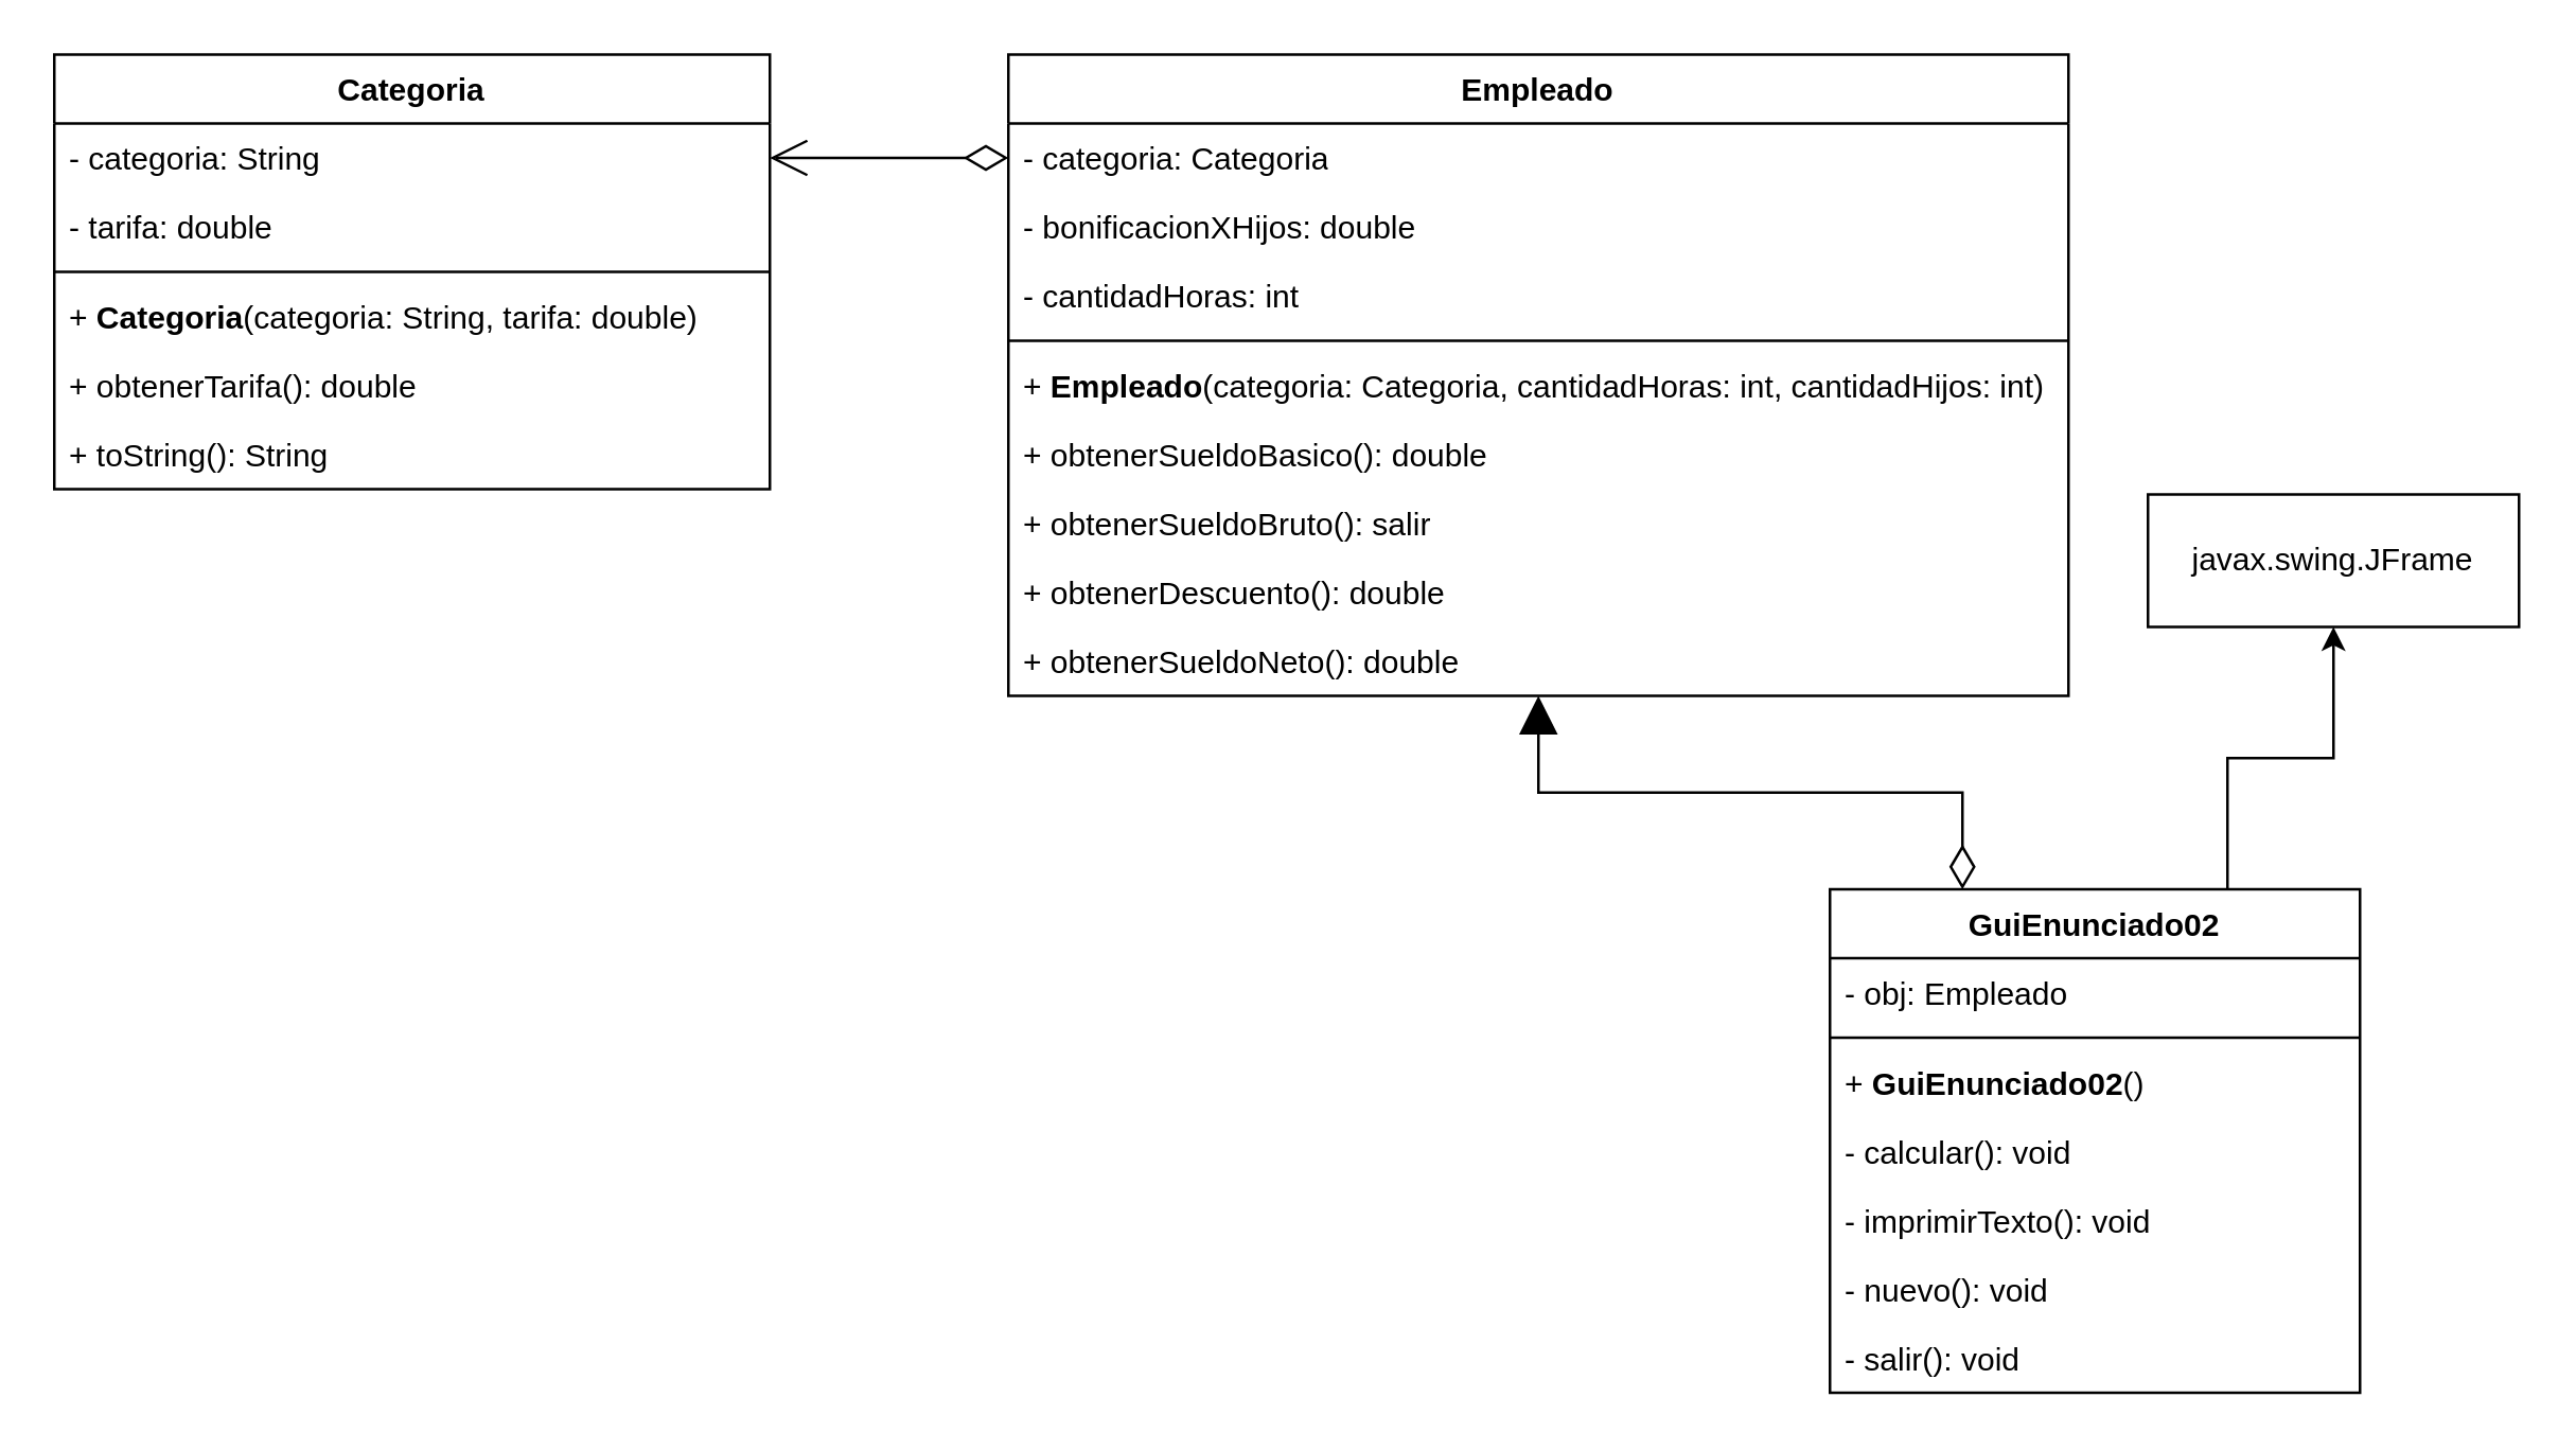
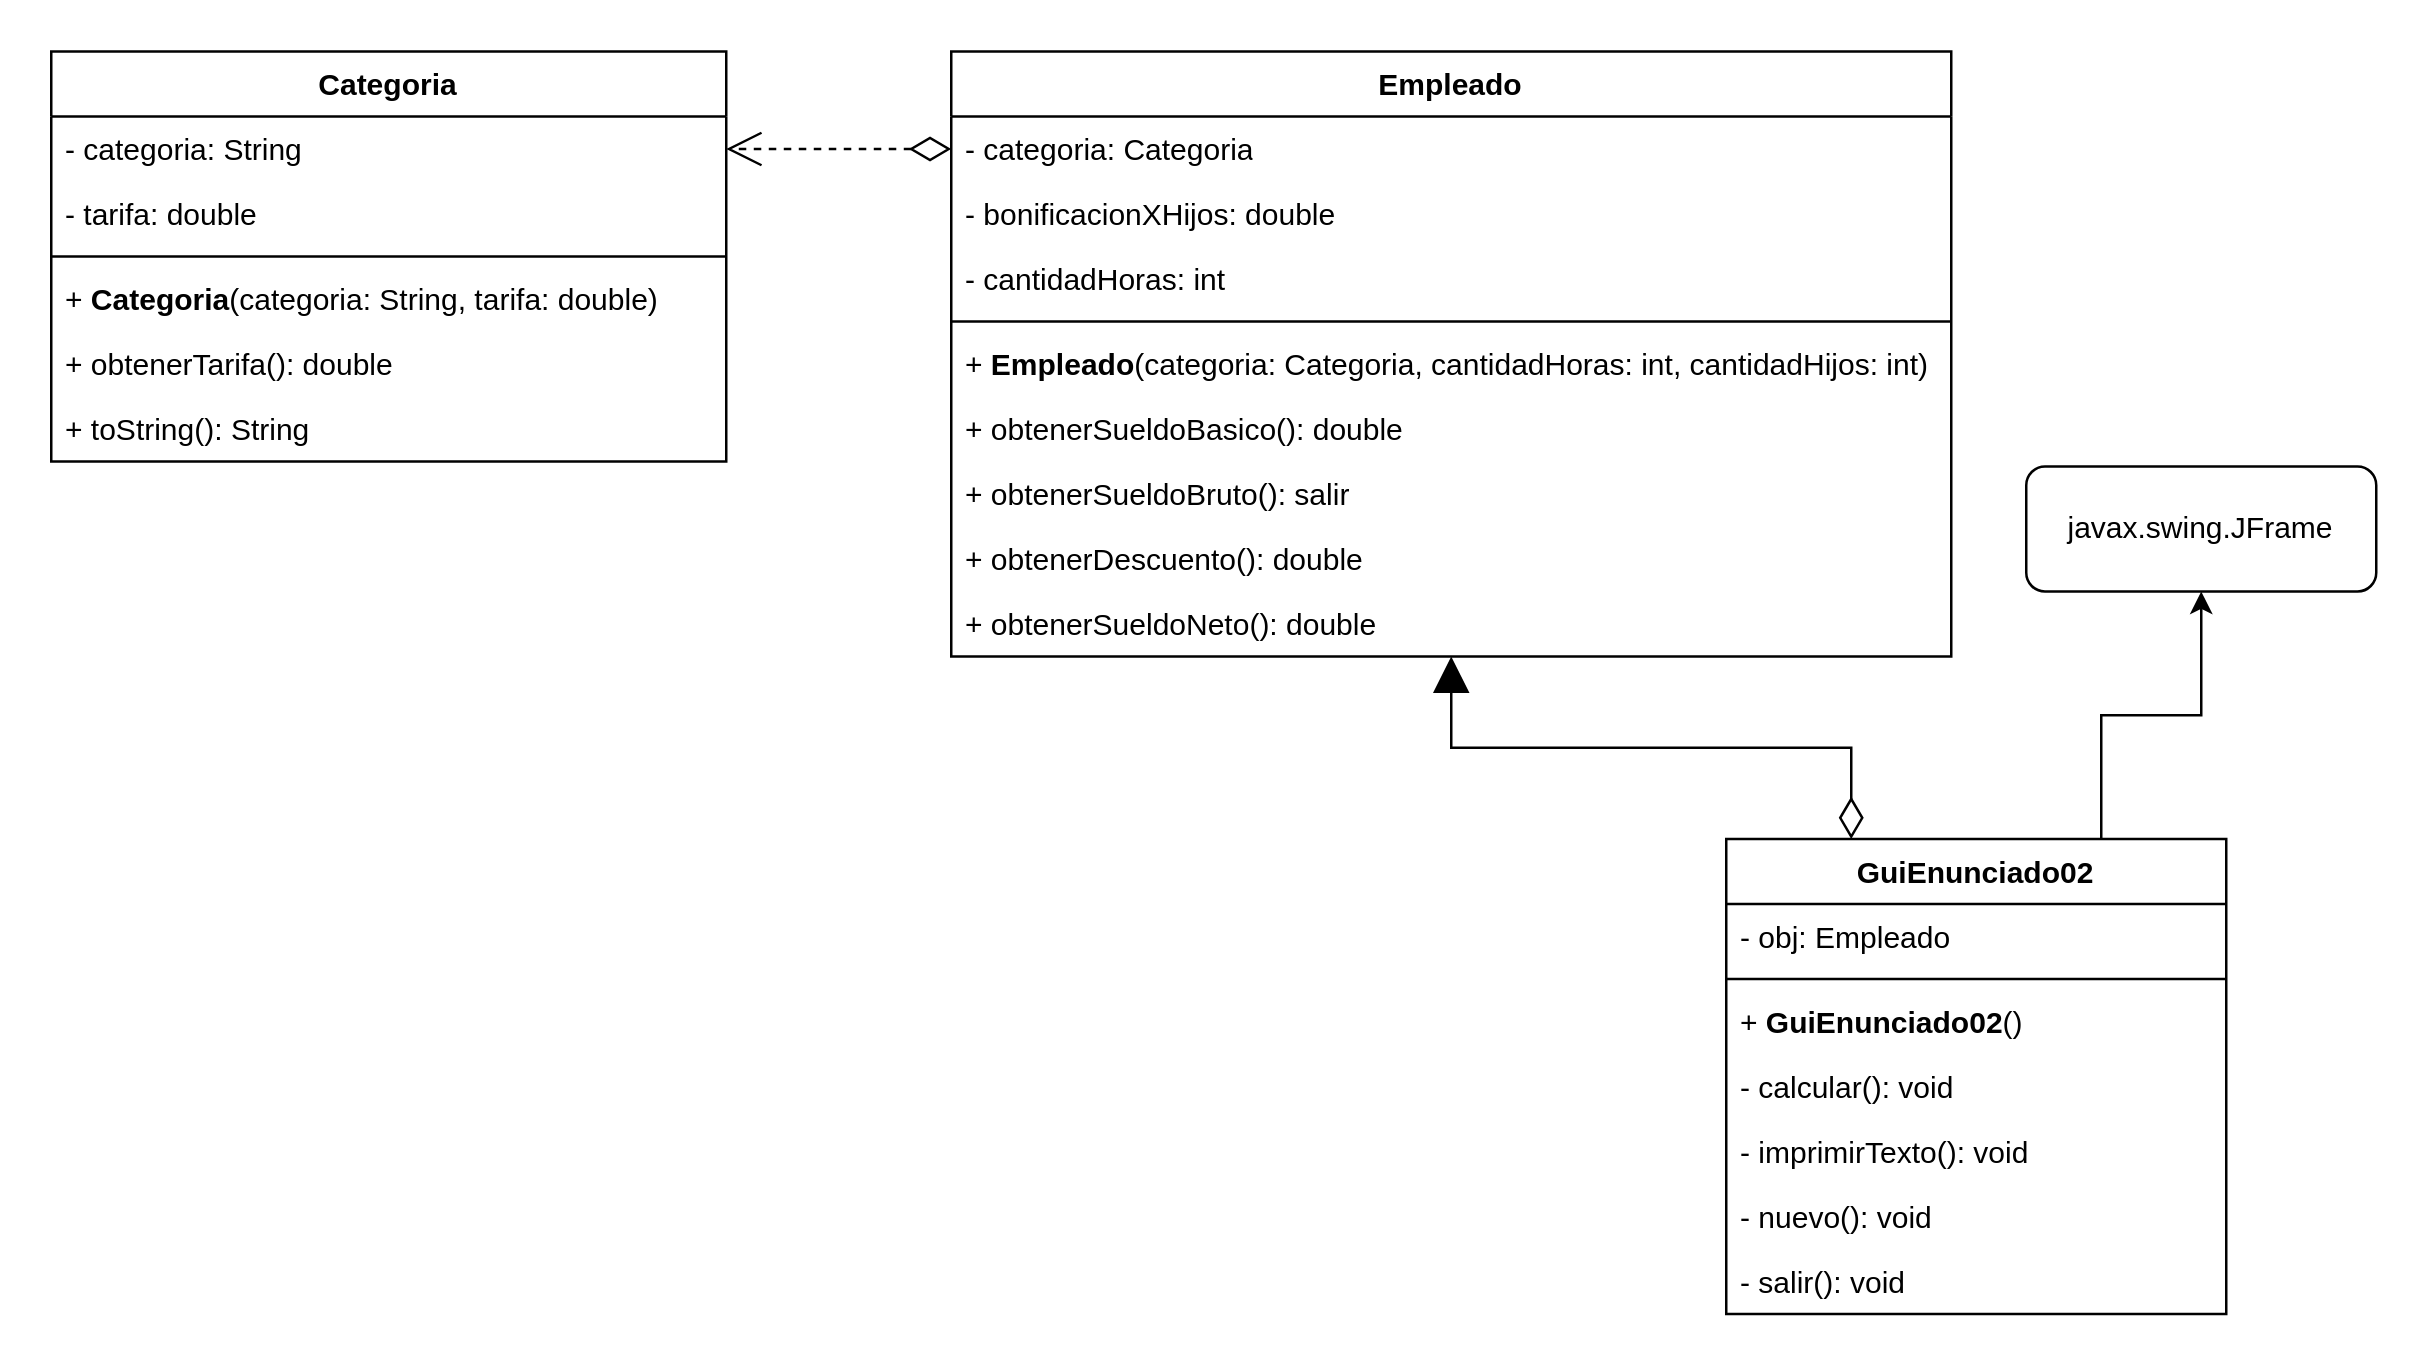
  <mxCell id="0" />
  <mxCell id="1" parent="0" />
  <mxCell id="2" value="Empleado" style="swimlane;fontStyle=1;align=center;verticalAlign=top;childLayout=stackLayout;horizontal=1;startSize=26;horizontalStack=0;resizeParent=1;resizeParentMax=0;resizeLast=0;collapsible=1;marginBottom=0;whiteSpace=wrap;html=1;" parent="1" vertex="1"><mxGeometry x="380" y="20" width="400" height="242" as="geometry" /></mxCell>
  <mxCell id="3" value="- categoria: Categoria" style="text;strokeColor=none;fillColor=none;align=left;verticalAlign=top;spacingLeft=4;spacingRight=4;overflow=hidden;rotatable=0;points=[[0,0.5],[1,0.5]];portConstraint=eastwest;whiteSpace=wrap;html=1;" parent="2" vertex="1"><mxGeometry y="26" width="400" height="26" as="geometry" /></mxCell>
  <mxCell id="4" value="- bonificacionXHijos: double" style="text;strokeColor=none;fillColor=none;align=left;verticalAlign=top;spacingLeft=4;spacingRight=4;overflow=hidden;rotatable=0;points=[[0,0.5],[1,0.5]];portConstraint=eastwest;whiteSpace=wrap;html=1;" parent="2" vertex="1"><mxGeometry y="52" width="400" height="26" as="geometry" /></mxCell>
  <mxCell id="5" value="- cantidadHoras: int" style="text;strokeColor=none;fillColor=none;align=left;verticalAlign=top;spacingLeft=4;spacingRight=4;overflow=hidden;rotatable=0;points=[[0,0.5],[1,0.5]];portConstraint=eastwest;whiteSpace=wrap;html=1;" vertex="1" parent="2"><mxGeometry y="78" width="400" height="26" as="geometry" /></mxCell>
  <mxCell id="6" value="" style="line;strokeWidth=1;fillColor=none;align=left;verticalAlign=middle;spacingTop=-1;spacingLeft=3;spacingRight=3;rotatable=0;labelPosition=right;points=[];portConstraint=eastwest;strokeColor=inherit;" parent="2" vertex="1"><mxGeometry y="104" width="400" height="8" as="geometry" /></mxCell>
  <mxCell id="7" value="+&amp;nbsp;&lt;span style=&quot;font-weight: 700; text-align: center;&quot;&gt;Empleado&lt;/span&gt;(categoria: Categoria, cantidadHoras: int, cantidadHijos: int)" style="text;strokeColor=none;fillColor=none;align=left;verticalAlign=top;spacingLeft=4;spacingRight=4;overflow=hidden;rotatable=0;points=[[0,0.5],[1,0.5]];portConstraint=eastwest;whiteSpace=wrap;html=1;" parent="2" vertex="1"><mxGeometry y="112" width="400" height="26" as="geometry" /></mxCell>
  <mxCell id="8" value="+&amp;nbsp;obtenerSueldoBasico(): double" style="text;strokeColor=none;fillColor=none;align=left;verticalAlign=top;spacingLeft=4;spacingRight=4;overflow=hidden;rotatable=0;points=[[0,0.5],[1,0.5]];portConstraint=eastwest;whiteSpace=wrap;html=1;" parent="2" vertex="1"><mxGeometry y="138" width="400" height="26" as="geometry" /></mxCell>
  <mxCell id="9" value="+&amp;nbsp;obtenerSueldoBruto(): salir" style="text;strokeColor=none;fillColor=none;align=left;verticalAlign=top;spacingLeft=4;spacingRight=4;overflow=hidden;rotatable=0;points=[[0,0.5],[1,0.5]];portConstraint=eastwest;whiteSpace=wrap;html=1;" parent="2" vertex="1"><mxGeometry y="164" width="400" height="26" as="geometry" /></mxCell>
  <mxCell id="10" value="+&amp;nbsp;obtenerDescuento(): double" style="text;strokeColor=none;fillColor=none;align=left;verticalAlign=top;spacingLeft=4;spacingRight=4;overflow=hidden;rotatable=0;points=[[0,0.5],[1,0.5]];portConstraint=eastwest;whiteSpace=wrap;html=1;" parent="2" vertex="1"><mxGeometry y="190" width="400" height="26" as="geometry" /></mxCell>
  <mxCell id="11" value="+&amp;nbsp;obtenerSueldoNeto(): double" style="text;strokeColor=none;fillColor=none;align=left;verticalAlign=top;spacingLeft=4;spacingRight=4;overflow=hidden;rotatable=0;points=[[0,0.5],[1,0.5]];portConstraint=eastwest;whiteSpace=wrap;html=1;" vertex="1" parent="2"><mxGeometry y="216" width="400" height="26" as="geometry" /></mxCell>
  <mxCell id="12" style="edgeStyle=orthogonalEdgeStyle;rounded=0;orthogonalLoop=1;jettySize=auto;html=1;entryX=0.5;entryY=1;entryDx=0;entryDy=0;exitX=0.75;exitY=0;exitDx=0;exitDy=0;" parent="1" source="13" target="21" edge="1"><mxGeometry relative="1" as="geometry" /></mxCell>
  <mxCell id="13" value="GuiEnunciado02" style="swimlane;fontStyle=1;align=center;verticalAlign=top;childLayout=stackLayout;horizontal=1;startSize=26;horizontalStack=0;resizeParent=1;resizeParentMax=0;resizeLast=0;collapsible=1;marginBottom=0;whiteSpace=wrap;html=1;" parent="1" vertex="1"><mxGeometry x="690" y="335" width="200" height="190" as="geometry" /></mxCell>
  <mxCell id="14" value="- obj: Empleado" style="text;strokeColor=none;fillColor=none;align=left;verticalAlign=top;spacingLeft=4;spacingRight=4;overflow=hidden;rotatable=0;points=[[0,0.5],[1,0.5]];portConstraint=eastwest;whiteSpace=wrap;html=1;" parent="13" vertex="1"><mxGeometry y="26" width="200" height="26" as="geometry" /></mxCell>
  <mxCell id="15" value="" style="line;strokeWidth=1;fillColor=none;align=left;verticalAlign=middle;spacingTop=-1;spacingLeft=3;spacingRight=3;rotatable=0;labelPosition=right;points=[];portConstraint=eastwest;strokeColor=inherit;" parent="13" vertex="1"><mxGeometry y="52" width="200" height="8" as="geometry" /></mxCell>
  <mxCell id="16" value="+&amp;nbsp;&lt;span style=&quot;font-weight: 700; text-align: center;&quot;&gt;GuiEnunciado02&lt;/span&gt;()" style="text;strokeColor=none;fillColor=none;align=left;verticalAlign=top;spacingLeft=4;spacingRight=4;overflow=hidden;rotatable=0;points=[[0,0.5],[1,0.5]];portConstraint=eastwest;whiteSpace=wrap;html=1;" parent="13" vertex="1"><mxGeometry y="60" width="200" height="26" as="geometry" /></mxCell>
  <mxCell id="17" value="- calcular(): void" style="text;strokeColor=none;fillColor=none;align=left;verticalAlign=top;spacingLeft=4;spacingRight=4;overflow=hidden;rotatable=0;points=[[0,0.5],[1,0.5]];portConstraint=eastwest;whiteSpace=wrap;html=1;" parent="13" vertex="1"><mxGeometry y="86" width="200" height="26" as="geometry" /></mxCell>
  <mxCell id="18" value="- imprimirTexto(): void" style="text;strokeColor=none;fillColor=none;align=left;verticalAlign=top;spacingLeft=4;spacingRight=4;overflow=hidden;rotatable=0;points=[[0,0.5],[1,0.5]];portConstraint=eastwest;whiteSpace=wrap;html=1;" parent="13" vertex="1"><mxGeometry y="112" width="200" height="26" as="geometry" /></mxCell>
  <mxCell id="19" value="- nuevo(): void" style="text;strokeColor=none;fillColor=none;align=left;verticalAlign=top;spacingLeft=4;spacingRight=4;overflow=hidden;rotatable=0;points=[[0,0.5],[1,0.5]];portConstraint=eastwest;whiteSpace=wrap;html=1;" parent="13" vertex="1"><mxGeometry y="138" width="200" height="26" as="geometry" /></mxCell>
  <mxCell id="20" value="- salir(): void" style="text;strokeColor=none;fillColor=none;align=left;verticalAlign=top;spacingLeft=4;spacingRight=4;overflow=hidden;rotatable=0;points=[[0,0.5],[1,0.5]];portConstraint=eastwest;whiteSpace=wrap;html=1;" parent="13" vertex="1"><mxGeometry y="164" width="200" height="26" as="geometry" /></mxCell>
- <mxCell id="21" value="javax.swing.JFrame" style="html=1;whiteSpace=wrap;" parent="1" vertex="1"><mxGeometry x="810" y="186" width="140" height="50" as="geometry" /></mxCell>
+ <mxCell id="21" value="javax.swing.JFrame" style="html=1;whiteSpace=wrap;rounded=1;" parent="1" vertex="1"><mxGeometry x="810" y="186" width="140" height="50" as="geometry" /></mxCell>
  <mxCell id="22" value="" style="endArrow=block;html=1;endSize=12;startArrow=diamondThin;startSize=14;startFill=0;edgeStyle=orthogonalEdgeStyle;align=left;verticalAlign=bottom;rounded=0;entryX=0.5;entryY=1;entryDx=0;entryDy=0;exitX=0.25;exitY=0;exitDx=0;exitDy=0;" parent="1" source="13" target="2" edge="1"><mxGeometry x="-1" y="3" relative="1" as="geometry"><mxPoint x="550" y="268" as="sourcePoint" /><mxPoint x="710" y="268" as="targetPoint" /></mxGeometry></mxCell>
  <mxCell id="23" value="Categoria" style="swimlane;fontStyle=1;align=center;verticalAlign=top;childLayout=stackLayout;horizontal=1;startSize=26;horizontalStack=0;resizeParent=1;resizeParentMax=0;resizeLast=0;collapsible=1;marginBottom=0;whiteSpace=wrap;html=1;" parent="1" vertex="1"><mxGeometry x="20" y="20" width="270" height="164" as="geometry" /></mxCell>
  <mxCell id="24" value="- categoria: String" style="text;strokeColor=none;fillColor=none;align=left;verticalAlign=top;spacingLeft=4;spacingRight=4;overflow=hidden;rotatable=0;points=[[0,0.5],[1,0.5]];portConstraint=eastwest;whiteSpace=wrap;html=1;" parent="23" vertex="1"><mxGeometry y="26" width="270" height="26" as="geometry" /></mxCell>
  <mxCell id="25" value="- tarifa: double" style="text;strokeColor=none;fillColor=none;align=left;verticalAlign=top;spacingLeft=4;spacingRight=4;overflow=hidden;rotatable=0;points=[[0,0.5],[1,0.5]];portConstraint=eastwest;whiteSpace=wrap;html=1;" parent="23" vertex="1"><mxGeometry y="52" width="270" height="26" as="geometry" /></mxCell>
  <mxCell id="26" value="" style="line;strokeWidth=1;fillColor=none;align=left;verticalAlign=middle;spacingTop=-1;spacingLeft=3;spacingRight=3;rotatable=0;labelPosition=right;points=[];portConstraint=eastwest;strokeColor=inherit;" parent="23" vertex="1"><mxGeometry y="78" width="270" height="8" as="geometry" /></mxCell>
  <mxCell id="27" value="+&amp;nbsp;&lt;span style=&quot;font-weight: 700; text-align: center;&quot;&gt;Categoria&lt;/span&gt;(categoria: String, tarifa: double)" style="text;strokeColor=none;fillColor=none;align=left;verticalAlign=top;spacingLeft=4;spacingRight=4;overflow=hidden;rotatable=0;points=[[0,0.5],[1,0.5]];portConstraint=eastwest;whiteSpace=wrap;html=1;" parent="23" vertex="1"><mxGeometry y="86" width="270" height="26" as="geometry" /></mxCell>
  <mxCell id="28" value="+&amp;nbsp;obtenerTarifa(): double" style="text;strokeColor=none;fillColor=none;align=left;verticalAlign=top;spacingLeft=4;spacingRight=4;overflow=hidden;rotatable=0;points=[[0,0.5],[1,0.5]];portConstraint=eastwest;whiteSpace=wrap;html=1;" parent="23" vertex="1"><mxGeometry y="112" width="270" height="26" as="geometry" /></mxCell>
  <mxCell id="29" value="+&amp;nbsp;toString(): String" style="text;strokeColor=none;fillColor=none;align=left;verticalAlign=top;spacingLeft=4;spacingRight=4;overflow=hidden;rotatable=0;points=[[0,0.5],[1,0.5]];portConstraint=eastwest;whiteSpace=wrap;html=1;" parent="23" vertex="1"><mxGeometry y="138" width="270" height="26" as="geometry" /></mxCell>
- <mxCell id="30" value="" style="endArrow=open;html=1;endSize=12;startArrow=diamondThin;startSize=14;startFill=0;edgeStyle=orthogonalEdgeStyle;align=left;verticalAlign=bottom;rounded=0;entryX=1;entryY=0.5;entryDx=0;entryDy=0;exitX=0;exitY=0.5;exitDx=0;exitDy=0;" parent="1" source="3" target="24" edge="1"><mxGeometry x="-1" y="3" relative="1" as="geometry"><mxPoint x="230" y="278" as="sourcePoint" /><mxPoint x="390" y="278" as="targetPoint" /></mxGeometry></mxCell>
+ <mxCell id="30" value="" style="endArrow=open;html=1;endSize=12;startArrow=diamondThin;startSize=14;startFill=0;edgeStyle=orthogonalEdgeStyle;align=left;verticalAlign=bottom;rounded=0;entryX=1;entryY=0.5;entryDx=0;entryDy=0;exitX=0;exitY=0.5;exitDx=0;exitDy=0;dashed=1;" parent="1" source="3" target="24" edge="1"><mxGeometry x="-1" y="3" relative="1" as="geometry"><mxPoint x="230" y="278" as="sourcePoint" /><mxPoint x="390" y="278" as="targetPoint" /></mxGeometry></mxCell>
